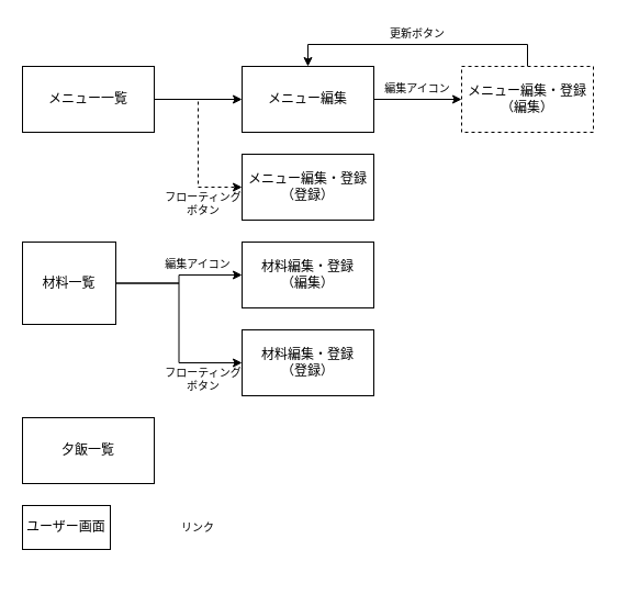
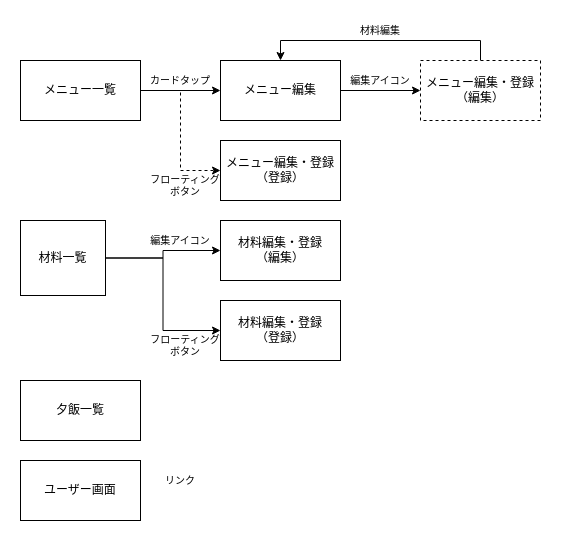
  <mxCell id="0" />
  <mxCell id="1" parent="0" />
  <mxCell id="2" style="edgeStyle=orthogonalEdgeStyle;rounded=0;orthogonalLoop=1;jettySize=auto;html=1;exitX=1;exitY=0.5;exitDx=0;exitDy=0;entryX=0;entryY=0.5;entryDx=0;entryDy=0;" edge="1" parent="1" source="4" target="6"><mxGeometry relative="1" as="geometry" /></mxCell>
  <mxCell id="3" style="edgeStyle=orthogonalEdgeStyle;rounded=0;orthogonalLoop=1;jettySize=auto;html=1;exitX=1;exitY=0.5;exitDx=0;exitDy=0;entryX=0;entryY=0.5;entryDx=0;entryDy=0;dashed=1;" edge="1" parent="1" source="4" target="9"><mxGeometry relative="1" as="geometry" /></mxCell>
  <mxCell id="4" value="メニュー一覧" style="rounded=0;whiteSpace=wrap;html=1;" vertex="1" parent="1"><mxGeometry y="60" width="120" height="60" as="geometry" x="20" /></mxCell>
  <mxCell id="5" style="edgeStyle=orthogonalEdgeStyle;rounded=0;orthogonalLoop=1;jettySize=auto;html=1;exitX=1;exitY=0.5;exitDx=0;exitDy=0;entryX=0;entryY=0.5;entryDx=0;entryDy=0;" edge="1" parent="1" source="6" target="8"><mxGeometry relative="1" as="geometry" /></mxCell>
  <mxCell id="6" value="メニュー編集" style="rounded=0;whiteSpace=wrap;html=1;" vertex="1" parent="1"><mxGeometry x="220" y="60" width="120" height="60" as="geometry" /></mxCell>
  <mxCell id="7" style="edgeStyle=orthogonalEdgeStyle;rounded=0;orthogonalLoop=1;jettySize=auto;html=1;exitX=0.5;exitY=0;exitDx=0;exitDy=0;entryX=0.5;entryY=0;entryDx=0;entryDy=0;" edge="1" parent="1" source="8" target="6"><mxGeometry relative="1" as="geometry" /></mxCell>
  <mxCell id="8" value="メニュー編集・登録&lt;br&gt;（編集）" style="rounded=0;whiteSpace=wrap;html=1;dashed=1;" vertex="1" parent="1"><mxGeometry x="420" y="60" width="120" height="60" as="geometry" /></mxCell>
  <mxCell id="9" value="メニュー編集・登録&lt;br&gt;（登録）" style="rounded=0;whiteSpace=wrap;html=1;" vertex="1" parent="1"><mxGeometry x="220" y="140" width="120" height="60" as="geometry" /></mxCell>
  <mxCell id="10" style="edgeStyle=orthogonalEdgeStyle;rounded=0;orthogonalLoop=1;jettySize=auto;html=1;exitX=1;exitY=0.5;exitDx=0;exitDy=0;" edge="1" parent="1" source="12" target="13"><mxGeometry relative="1" as="geometry" /></mxCell>
  <mxCell id="11" style="edgeStyle=orthogonalEdgeStyle;rounded=0;orthogonalLoop=1;jettySize=auto;html=1;exitX=1;exitY=0.5;exitDx=0;exitDy=0;entryX=0;entryY=0.5;entryDx=0;entryDy=0;" edge="1" parent="1" source="12" target="14"><mxGeometry relative="1" as="geometry" /></mxCell>
  <mxCell id="12" value="材料一覧" style="rounded=0;whiteSpace=wrap;html=1;" vertex="1" parent="1"><mxGeometry x="20" y="220" width="85" height="75" as="geometry" /></mxCell>
  <mxCell id="13" value="材料編集・登録&lt;br&gt;（編集）" style="rounded=0;whiteSpace=wrap;html=1;" vertex="1" parent="1"><mxGeometry x="220" y="220" width="120" height="60" as="geometry" /></mxCell>
  <mxCell id="14" value="材料編集・登録&lt;br&gt;（登録）" style="rounded=0;whiteSpace=wrap;html=1;" vertex="1" parent="1"><mxGeometry x="220" y="300" width="120" height="60" as="geometry" /></mxCell>
  <mxCell id="15" value="夕飯一覧" style="rounded=0;whiteSpace=wrap;html=1;" vertex="1" parent="1"><mxGeometry y="380" width="120" height="60" as="geometry" x="20" /></mxCell>
- <mxCell id="16" value="ユーザー画面" style="rounded=0;whiteSpace=wrap;html=1;" vertex="1" parent="1"><mxGeometry x="20" y="460" width="80" height="40" as="geometry" /></mxCell>
+ <mxCell id="16" value="ユーザー画面" style="rounded=0;whiteSpace=wrap;html=1;" vertex="1" parent="1"><mxGeometry y="460" width="120" height="60" as="geometry" x="20" /></mxCell>
+ <mxCell id="17" value="カードタップ" style="text;html=1;align=center;verticalAlign=middle;whiteSpace=wrap;rounded=0;fontSize=10;" vertex="1" parent="1"><mxGeometry x="140" y="70" width="80" height="20" as="geometry" /></mxCell>
  <mxCell id="18" value="フローティング&lt;div&gt;ボタン&lt;/div&gt;" style="text;html=1;align=center;verticalAlign=middle;whiteSpace=wrap;rounded=0;fontSize=10;" vertex="1" parent="1"><mxGeometry x="130" y="170" width="110" height="30" as="geometry" /></mxCell>
  <mxCell id="19" value="フローティング&lt;div&gt;ボタン&lt;/div&gt;" style="text;html=1;align=center;verticalAlign=middle;whiteSpace=wrap;rounded=0;fontSize=10;" vertex="1" parent="1"><mxGeometry x="130" y="330" width="110" height="30" as="geometry" /></mxCell>
  <mxCell id="20" value="編集アイコン" style="text;html=1;align=center;verticalAlign=middle;whiteSpace=wrap;rounded=0;fontSize=10;" vertex="1" parent="1"><mxGeometry x="140" y="230" width="80" height="20" as="geometry" /></mxCell>
  <mxCell id="21" value="編集アイコン" style="text;html=1;align=center;verticalAlign=middle;whiteSpace=wrap;rounded=0;fontSize=10;" vertex="1" parent="1"><mxGeometry x="340" y="70" width="80" height="20" as="geometry" /></mxCell>
  <mxCell id="22" value="リンク" style="text;html=1;align=center;verticalAlign=middle;whiteSpace=wrap;rounded=0;fontSize=10;" vertex="1" parent="1"><mxGeometry x="150" y="470" width="60" height="20" as="geometry" /></mxCell>
- <mxCell id="23" value="更新ボタン" style="text;html=1;align=center;verticalAlign=middle;whiteSpace=wrap;rounded=0;fontSize=10;" vertex="1" parent="1"><mxGeometry x="340" width="80" height="20" as="geometry" y="20" /></mxCell>
+ <mxCell id="23" value="材料編集" style="text;html=1;align=center;verticalAlign=middle;whiteSpace=wrap;rounded=0;fontSize=10;" vertex="1" parent="1"><mxGeometry x="340" width="80" height="20" as="geometry" y="20" /></mxCell>
